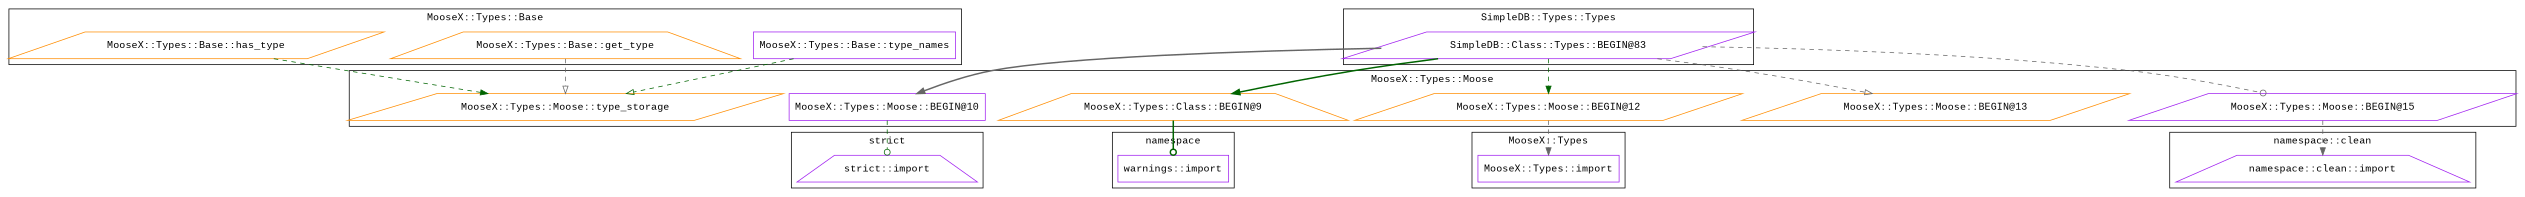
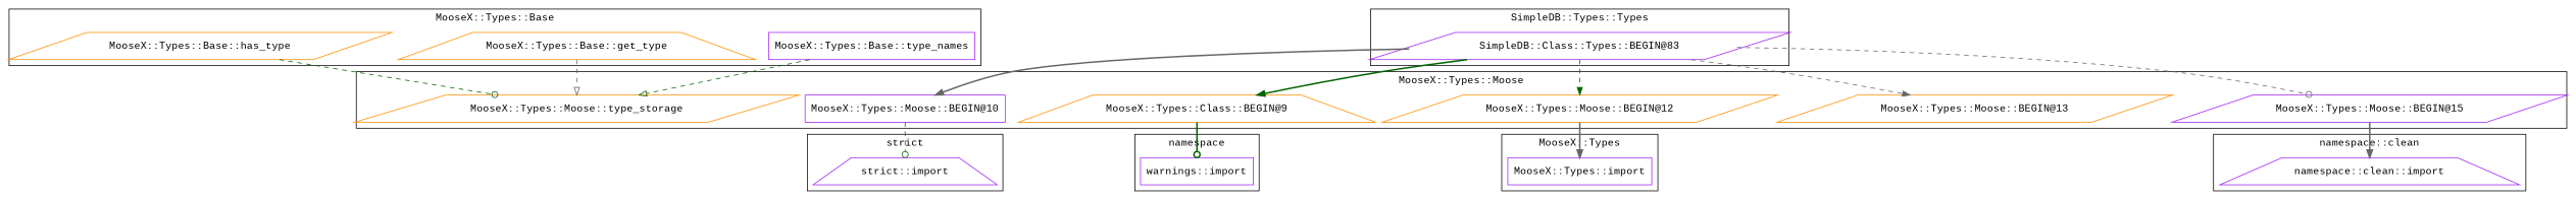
  digraph {
    fontname="Liberation Mono"
    node [color=purple fontname="Liberation Mono" shape=parallelogram]
    edge [arrowhead=normal color=darkgreen fontname="Liberation Mono" style=dashed]
    "MooseX::Types::Moose::BEGIN@13" [color=darkorange]
    "MooseX::Types::Moose::BEGIN@10" [shape=box]
    "MooseX::Types::Moose::type_storage" [color=darkorange]
    n4 [color=darkorange label="MooseX::Types::Class::BEGIN@9" shape=trapezium]
    "MooseX::Types::Moose::BEGIN@12" [color=darkorange]
    "MooseX::Types::Moose::BEGIN@15"
    "warnings::import" [shape=box]
    "namespace::clean::import" [shape=trapezium]
    "strict::import" [shape=trapezium]
    "MooseX::Types::import" [shape=box]
    "MooseX::Types::Base::type_names" [shape=box]
    "MooseX::Types::Base::get_type" [color=darkorange shape=trapezium]
    "MooseX::Types::Base::has_type" [color=darkorange]
    "SimpleDB::Class::Types::BEGIN@83"
    subgraph cluster_1 {
      label="MooseX::Types::Moose"
      "MooseX::Types::Moose::BEGIN@13"
      "MooseX::Types::Moose::BEGIN@10"
      "MooseX::Types::Moose::type_storage"
      n4
      "MooseX::Types::Moose::BEGIN@12"
      "MooseX::Types::Moose::BEGIN@15"
    }
    subgraph cluster_2 {
      label=namespace
      "warnings::import"
    }
    subgraph cluster_3 {
      label="namespace::clean"
      "namespace::clean::import"
    }
    subgraph cluster_4 {
      label="strict"
      "strict::import"
    }
    subgraph cluster_5 {
      label="MooseX::Types"
      "MooseX::Types::import"
    }
    subgraph cluster_6 {
      label="MooseX::Types::Base"
      "MooseX::Types::Base::type_names"
      "MooseX::Types::Base::get_type"
      "MooseX::Types::Base::has_type"
    }
    subgraph cluster_7 {
      label="SimpleDB::Types::Types"
      "SimpleDB::Class::Types::BEGIN@83"
    }
    "MooseX::Types::Moose::BEGIN@10" -> "strict::import" [arrowhead=odot]
    n4 -> "warnings::import" [arrowhead=odot style=bold]
-   "MooseX::Types::Moose::BEGIN@12" -> "MooseX::Types::import" [color=gray40]
-   "MooseX::Types::Moose::BEGIN@15" -> "namespace::clean::import" [color=gray40]
+   "MooseX::Types::Moose::BEGIN@12" -> "MooseX::Types::import" [color=gray40 style=bold]
+   "MooseX::Types::Moose::BEGIN@15" -> "namespace::clean::import" [color=gray40 style=bold]
    "MooseX::Types::Base::type_names" -> "MooseX::Types::Moose::type_storage" [arrowhead=onormal]
    "MooseX::Types::Base::get_type" -> "MooseX::Types::Moose::type_storage" [arrowhead=onormal color=gray40]
-   "MooseX::Types::Base::has_type" -> "MooseX::Types::Moose::type_storage"
-   "SimpleDB::Class::Types::BEGIN@83" -> "MooseX::Types::Moose::BEGIN@13" [arrowhead=onormal color=gray40]
+   "MooseX::Types::Base::has_type" -> "MooseX::Types::Moose::type_storage" [arrowhead=odot]
+   "SimpleDB::Class::Types::BEGIN@83" -> "MooseX::Types::Moose::BEGIN@13" [color=gray40]
    "SimpleDB::Class::Types::BEGIN@83" -> "MooseX::Types::Moose::BEGIN@10" [color=gray40 style=bold]
    "SimpleDB::Class::Types::BEGIN@83" -> n4 [style=bold]
    "SimpleDB::Class::Types::BEGIN@83" -> "MooseX::Types::Moose::BEGIN@12"
    "SimpleDB::Class::Types::BEGIN@83" -> "MooseX::Types::Moose::BEGIN@15" [arrowhead=odot color=gray40]
  }
